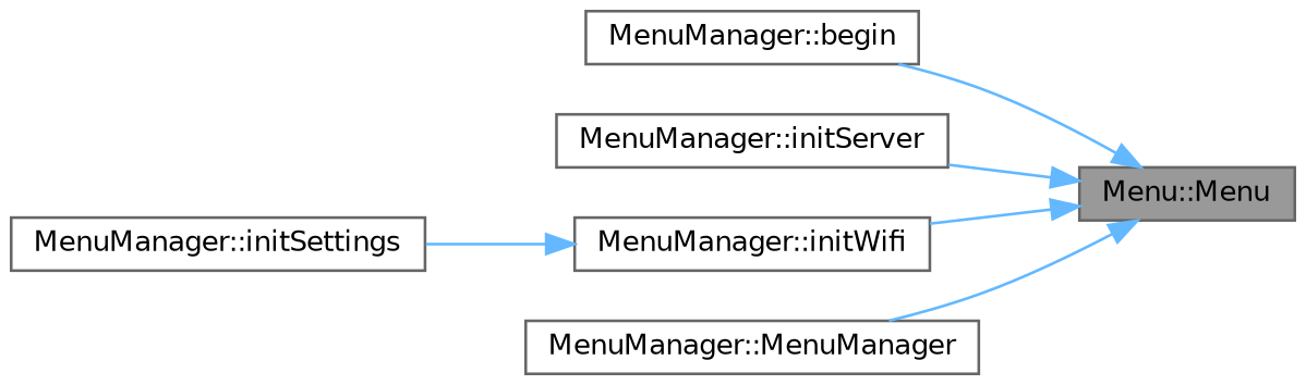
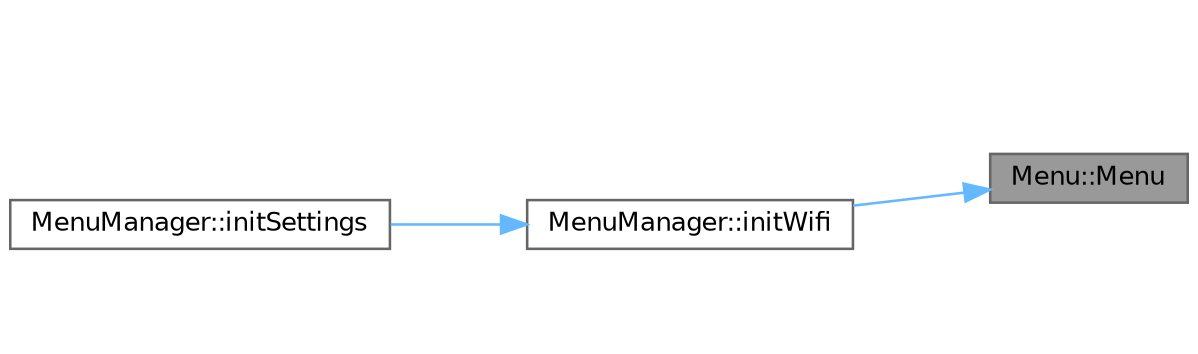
  digraph {
    rankdir=RL
    node [color=grey40 fillcolor=white fontname=Helvetica fontsize=10 shape=box style=filled]
    edge [color=steelblue1 dir=back fontname=Helvetica fontsize=10 labelfontname=Helvetica labelfontsize=10 style=solid]
    n1 [color=gray40 fillcolor=grey60 fontcolor=black height=0.2 label="Menu::Menu" width=0.4]
-   n2 [height=0.2 label="MenuManager::begin" width=0.4]
-   n3 [height=0.2 label="MenuManager::initServer" width=0.4]
    n4 [height=0.2 label="MenuManager::initWifi" width=0.4]
-   n5 [height=0.2 label="MenuManager::MenuManager" width=0.4]
    n6 [height=0.2 label="MenuManager::initSettings" width=0.4]
-   n1 -> n2
-   n1 -> n3
    n1 -> n4
-   n1 -> n5
    n4 -> n6
  }
